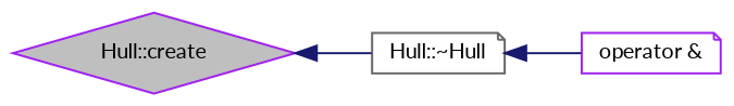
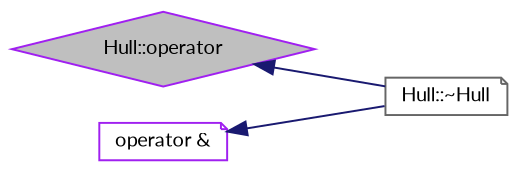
  digraph {
    fontname=Lato
    rankdir=LR
    node [color=purple fillcolor=white fontname=Lato fontsize=10 shape=note style=filled]
    edge [color=midnightblue dir=back fontname=Lato fontsize=10 labelfontname=Helvetica labelfontsize=10 style=solid]
-   n1 [fillcolor=grey75 fontcolor=black height=0.2 label="Hull::create" shape=diamond width=0.4]
+   n1 [fillcolor=grey75 fontcolor=black height=0.2 label="Hull::operator" shape=diamond width=0.4]
    n2 [color=gray40 height=0.2 label="Hull::~Hull" width=0.4]
    n3 [height=0.2 label="operator &" width=0.4]
    n1 -> n2
-   n2 -> n3
+   n3 -> n2
  }
